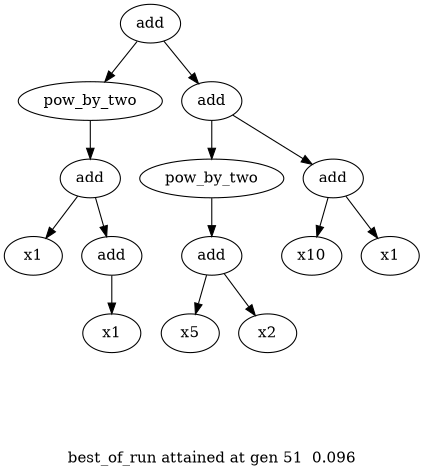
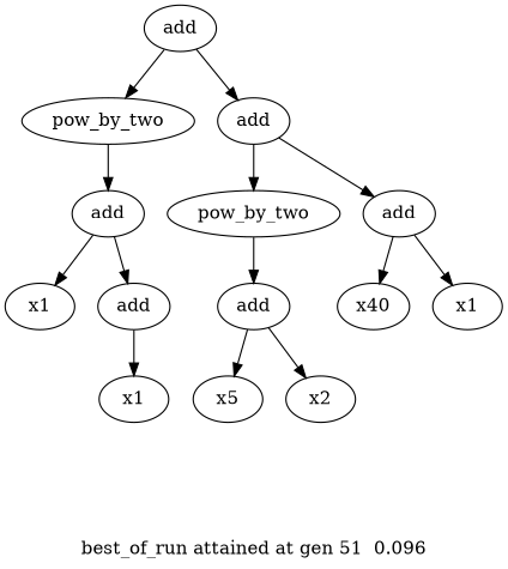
  digraph {
    label="\n\nbest_of_run attained at gen 51  0.096"
    n1 [label=add]
    n2 [label=pow_by_two]
    n3 [label=add]
    n4 [label=add]
    n5 [label=pow_by_two]
    n6 [label=add]
    n7 [label=x1]
    n8 [label=add]
    n9 [label=x1]
    n10 [label=add]
-   n11 [label=x10]
+   n11 [label=x40]
    n12 [label=x1]
    n13 [label=x5]
    n14 [label=x2]
    n1 -> n2
    n1 -> n3
    n2 -> n4
    n3 -> n5
    n3 -> n6
    n4 -> n7
    n4 -> n8
    n5 -> n10
    n6 -> n11
    n6 -> n12
    n8 -> n9
    n10 -> n13
    n10 -> n14
  }
